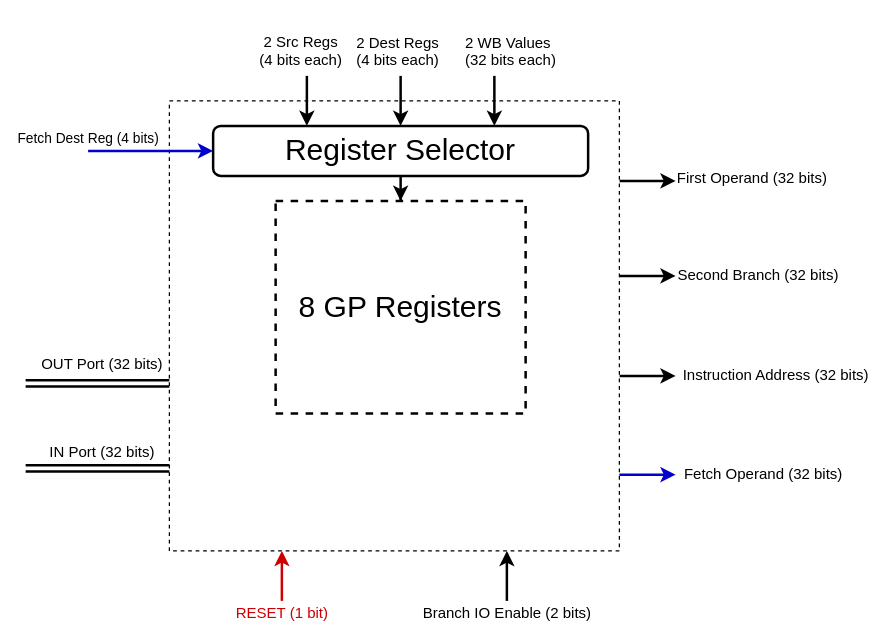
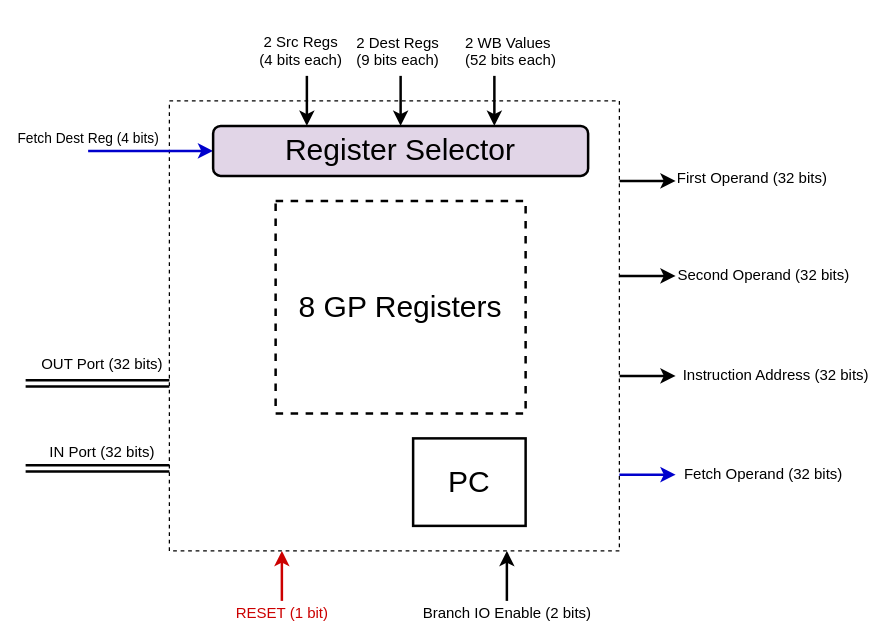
  <mxCell id="0" />
  <mxCell id="1" parent="0" />
  <mxCell id="2" style="edgeStyle=orthogonalEdgeStyle;rounded=0;orthogonalLoop=1;jettySize=auto;html=1;exitX=1;exitY=0.25;exitDx=0;exitDy=0;strokeWidth=2;" parent="1" edge="1"><mxGeometry relative="1" as="geometry"><mxPoint x="540" y="144" as="targetPoint" /><mxPoint x="495" y="144" as="sourcePoint" /></mxGeometry></mxCell>
  <mxCell id="3" value="First Operand (32 bits)" style="text;html=1;align=center;verticalAlign=middle;resizable=0;points=[];labelBackgroundColor=#ffffff;" parent="2" vertex="1" connectable="0"><mxGeometry x="0.733" y="3" relative="1" as="geometry"><mxPoint x="66" as="offset" /></mxGeometry></mxCell>
  <mxCell id="4" style="edgeStyle=orthogonalEdgeStyle;rounded=0;orthogonalLoop=1;jettySize=auto;html=1;exitX=1;exitY=0.5;exitDx=0;exitDy=0;strokeWidth=2;" parent="1" edge="1"><mxGeometry relative="1" as="geometry"><mxPoint x="540" y="220" as="targetPoint" /><mxPoint x="495" y="220" as="sourcePoint" /></mxGeometry></mxCell>
  <mxCell id="5" value="&lt;font style=&quot;font-size: 12px&quot;&gt;Instruction Address (32 bits)&lt;/font&gt;" style="edgeStyle=orthogonalEdgeStyle;rounded=0;orthogonalLoop=1;jettySize=auto;html=1;exitX=1;exitY=0.75;exitDx=0;exitDy=0;strokeWidth=2;" parent="1" edge="1"><mxGeometry x="1" y="80" relative="1" as="geometry"><mxPoint x="540" y="300" as="targetPoint" /><mxPoint x="80" y="80" as="offset" /><mxPoint x="495" y="300" as="sourcePoint" /></mxGeometry></mxCell>
  <mxCell id="6" value="" style="whiteSpace=wrap;html=1;aspect=fixed;dashed=1;strokeWidth=1;" parent="1" vertex="1"><mxGeometry x="135" y="80" width="360" height="360" as="geometry" /></mxCell>
- <mxCell id="7" style="edgeStyle=orthogonalEdgeStyle;rounded=0;orthogonalLoop=1;jettySize=auto;html=1;exitX=0.5;exitY=1;exitDx=0;exitDy=0;strokeWidth=2;" parent="1" source="9" target="10" edge="1"><mxGeometry relative="1" as="geometry" /></mxCell>
  <mxCell id="8" value="Fetch Dest Reg (4 bits)" style="edgeStyle=orthogonalEdgeStyle;rounded=0;orthogonalLoop=1;jettySize=auto;html=1;exitX=0;exitY=0.5;exitDx=0;exitDy=0;strokeWidth=2;strokeColor=#0000CC;endArrow=none;endFill=0;startArrow=classic;startFill=1;labelBackgroundColor=none;" edge="1" parent="1" source="9"><mxGeometry x="1" y="-10" relative="1" as="geometry"><mxPoint x="70" y="120" as="targetPoint" /><mxPoint as="offset" /></mxGeometry></mxCell>
- <mxCell id="9" value="&lt;font style=&quot;font-size: 24px&quot;&gt;Register Selector&lt;/font&gt;" style="rounded=1;whiteSpace=wrap;html=1;strokeWidth=2;" parent="1" vertex="1"><mxGeometry x="170" y="100" width="300" height="40" as="geometry" /></mxCell>
+ <mxCell id="9" value="&lt;font style=&quot;font-size: 24px&quot;&gt;Register Selector&lt;/font&gt;" style="rounded=1;whiteSpace=wrap;html=1;strokeWidth=2;fillColor=#e1d5e7;" parent="1" vertex="1"><mxGeometry x="170" y="100" width="300" height="40" as="geometry" /></mxCell>
  <mxCell id="10" value="&lt;font style=&quot;font-size: 24px&quot;&gt;8 GP Registers&lt;/font&gt;" style="rounded=0;whiteSpace=wrap;html=1;strokeWidth=2;dashed=1;" parent="1" vertex="1"><mxGeometry x="220" y="160" width="200" height="170" as="geometry" /></mxCell>
+ <mxCell id="11" value="&lt;font style=&quot;font-size: 24px&quot;&gt;PC&lt;/font&gt;" style="rounded=0;whiteSpace=wrap;html=1;strokeWidth=2;" parent="1" vertex="1"><mxGeometry x="330" y="350" width="90" height="70" as="geometry" /></mxCell>
  <mxCell id="12" value="" style="shape=link;html=1;entryX=0;entryY=0.75;entryDx=0;entryDy=0;strokeWidth=2;" parent="1" edge="1"><mxGeometry width="50" height="50" relative="1" as="geometry"><mxPoint x="20" y="374" as="sourcePoint" /><mxPoint x="135" y="374" as="targetPoint" /></mxGeometry></mxCell>
  <mxCell id="13" value="IN Port (32 bits)" style="text;html=1;align=center;verticalAlign=middle;resizable=0;points=[];labelBackgroundColor=#ffffff;" parent="12" vertex="1" connectable="0"><mxGeometry x="-0.183" y="-4" relative="1" as="geometry"><mxPoint x="13" y="-18" as="offset" /></mxGeometry></mxCell>
  <mxCell id="14" value="" style="shape=link;html=1;entryX=0;entryY=0.75;entryDx=0;entryDy=0;strokeWidth=2;" parent="1" edge="1"><mxGeometry width="50" height="50" relative="1" as="geometry"><mxPoint x="20" y="306" as="sourcePoint" /><mxPoint x="135" y="306" as="targetPoint" /></mxGeometry></mxCell>
  <mxCell id="15" value="OUT Port (32 bits)" style="text;html=1;align=center;verticalAlign=middle;resizable=0;points=[];labelBackgroundColor=#ffffff;" parent="14" vertex="1" connectable="0"><mxGeometry x="0.183" y="6" relative="1" as="geometry"><mxPoint x="-8" y="-10" as="offset" /></mxGeometry></mxCell>
  <mxCell id="16" value="" style="endArrow=classic;html=1;strokeWidth=2;entryX=0.75;entryY=0;entryDx=0;entryDy=0;" parent="1" target="9" edge="1"><mxGeometry width="50" height="50" relative="1" as="geometry"><mxPoint x="395" y="60" as="sourcePoint" /><mxPoint x="370" y="-30" as="targetPoint" /></mxGeometry></mxCell>
  <mxCell id="17" value="&lt;font style=&quot;font-size: 12px&quot;&gt;2 Src Regs &lt;br&gt;(4 bits each)&lt;/font&gt;" style="endArrow=classic;html=1;strokeWidth=2;entryX=0.25;entryY=0;entryDx=0;entryDy=0;" parent="1" target="9" edge="1"><mxGeometry x="-1" y="-21" width="50" height="50" relative="1" as="geometry"><mxPoint x="245" y="60" as="sourcePoint" /><mxPoint x="405" y="110" as="targetPoint" /><mxPoint x="16" y="-20" as="offset" /></mxGeometry></mxCell>
  <mxCell id="18" value="" style="endArrow=classic;html=1;strokeWidth=2;entryX=0.5;entryY=0;entryDx=0;entryDy=0;" parent="1" target="9" edge="1"><mxGeometry width="50" height="50" relative="1" as="geometry"><mxPoint x="320" y="60" as="sourcePoint" /><mxPoint x="255" y="110" as="targetPoint" /></mxGeometry></mxCell>
  <mxCell id="19" value="&lt;font color=&quot;#cc0000&quot; style=&quot;font-size: 12px&quot;&gt;RESET (1 bit)&lt;/font&gt;" style="endArrow=classic;html=1;strokeWidth=2;entryX=0.25;entryY=1;entryDx=0;entryDy=0;strokeColor=#CC0000;" parent="1" target="6" edge="1"><mxGeometry x="-1" y="-10" width="50" height="50" relative="1" as="geometry"><mxPoint x="225" y="480" as="sourcePoint" /><mxPoint x="255" y="110" as="targetPoint" /><mxPoint x="-10" y="10" as="offset" /></mxGeometry></mxCell>
  <mxCell id="20" value="&lt;font style=&quot;font-size: 12px&quot;&gt;Branch IO Enable (2 bits)&lt;/font&gt;" style="endArrow=classic;html=1;strokeWidth=2;entryX=0.75;entryY=1;entryDx=0;entryDy=0;" parent="1" target="6" edge="1"><mxGeometry x="-1" y="-10" width="50" height="50" relative="1" as="geometry"><mxPoint x="405" y="480" as="sourcePoint" /><mxPoint x="235" y="450" as="targetPoint" /><mxPoint x="-10" y="10" as="offset" /></mxGeometry></mxCell>
- <mxCell id="21" value="Second Branch (32 bits)" style="text;html=1;" parent="1" vertex="1"><mxGeometry x="540" y="206" width="150" height="30" as="geometry" /></mxCell>
- <mxCell id="22" value="2 Dest Regs&amp;nbsp;&lt;br&gt;(4 bits each)" style="text;html=1;" parent="1" vertex="1"><mxGeometry x="282.5" y="20" width="75" height="30" as="geometry" /></mxCell>
- <mxCell id="23" value="2 WB Values&lt;br&gt;(32 bits each)" style="text;html=1;" parent="1" vertex="1"><mxGeometry x="370" y="20" width="75" height="30" as="geometry" /></mxCell>
+ <mxCell id="21" value="Second Operand (32 bits)" style="text;html=1;" parent="1" vertex="1"><mxGeometry x="540" y="206" width="150" height="30" as="geometry" /></mxCell>
+ <mxCell id="22" value="2 Dest Regs&amp;nbsp;&lt;br&gt;(9 bits each)" style="text;html=1;" parent="1" vertex="1"><mxGeometry x="282.5" y="20" width="75" height="30" as="geometry" /></mxCell>
+ <mxCell id="23" value="2 WB Values&lt;br&gt;(52 bits each)" style="text;html=1;" parent="1" vertex="1"><mxGeometry x="370" y="20" width="75" height="30" as="geometry" /></mxCell>
  <mxCell id="24" value="&lt;font style=&quot;font-size: 12px&quot;&gt;Fetch Operand (32 bits)&lt;/font&gt;" style="edgeStyle=orthogonalEdgeStyle;rounded=0;orthogonalLoop=1;jettySize=auto;html=1;exitX=1;exitY=0.75;exitDx=0;exitDy=0;strokeWidth=2;strokeColor=#0000CC;" edge="1" parent="1"><mxGeometry x="1" y="70" relative="1" as="geometry"><mxPoint x="540" y="379" as="targetPoint" /><mxPoint x="70" y="70" as="offset" /><mxPoint x="495" y="379" as="sourcePoint" /></mxGeometry></mxCell>
